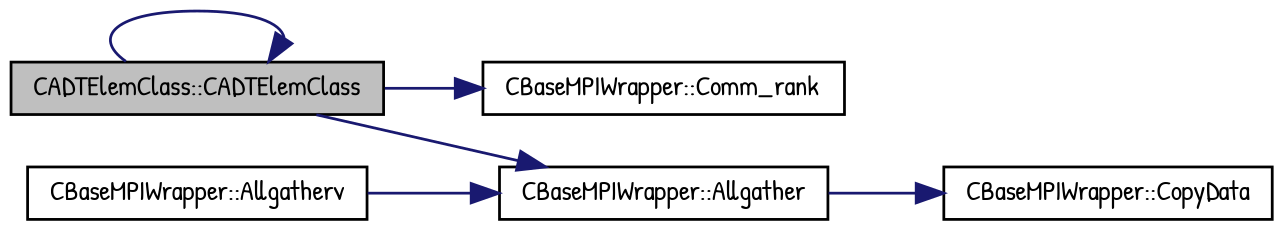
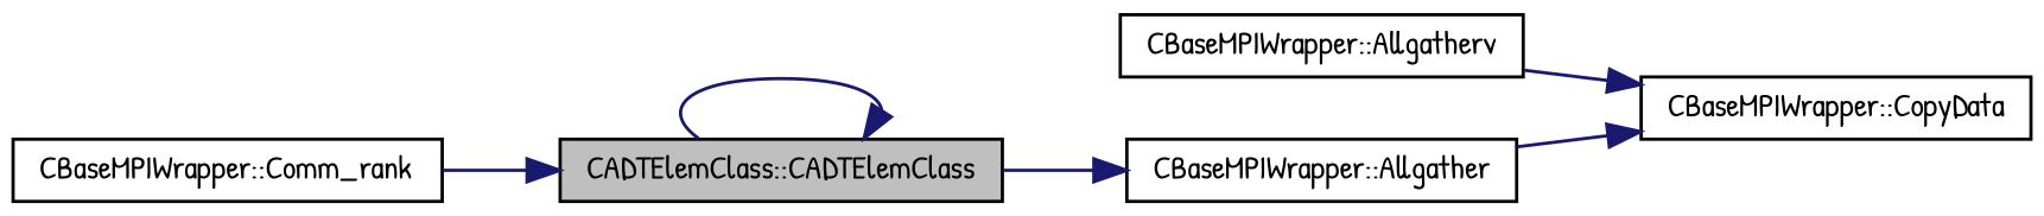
  digraph {
    fontname="Patrick Hand"
    rankdir=LR
    node [color=black fillcolor=white fontname="Patrick Hand" fontsize=10 shape=record style=filled]
    edge [color=midnightblue fontname="Patrick Hand" fontsize=10 labelfontname=Helvetica labelfontsize=10 style=solid]
    n1 [fillcolor=grey75 fontcolor=black height=0.2 label="CADTElemClass::CADTElemClass" width=0.4]
    n2 [height=0.2 label="CBaseMPIWrapper::Comm_rank" width=0.4]
    n3 [height=0.2 label="CBaseMPIWrapper::Allgather" width=0.4]
    n4 [height=0.2 label="CBaseMPIWrapper::CopyData" width=0.4]
    n5 [height=0.2 label="CBaseMPIWrapper::Allgatherv" width=0.4]
    n1 -> n1
-   n1 -> n2
+   n2 -> n1
    n1 -> n3
    n3 -> n4
-   n5 -> n3
+   n5 -> n4
  }
